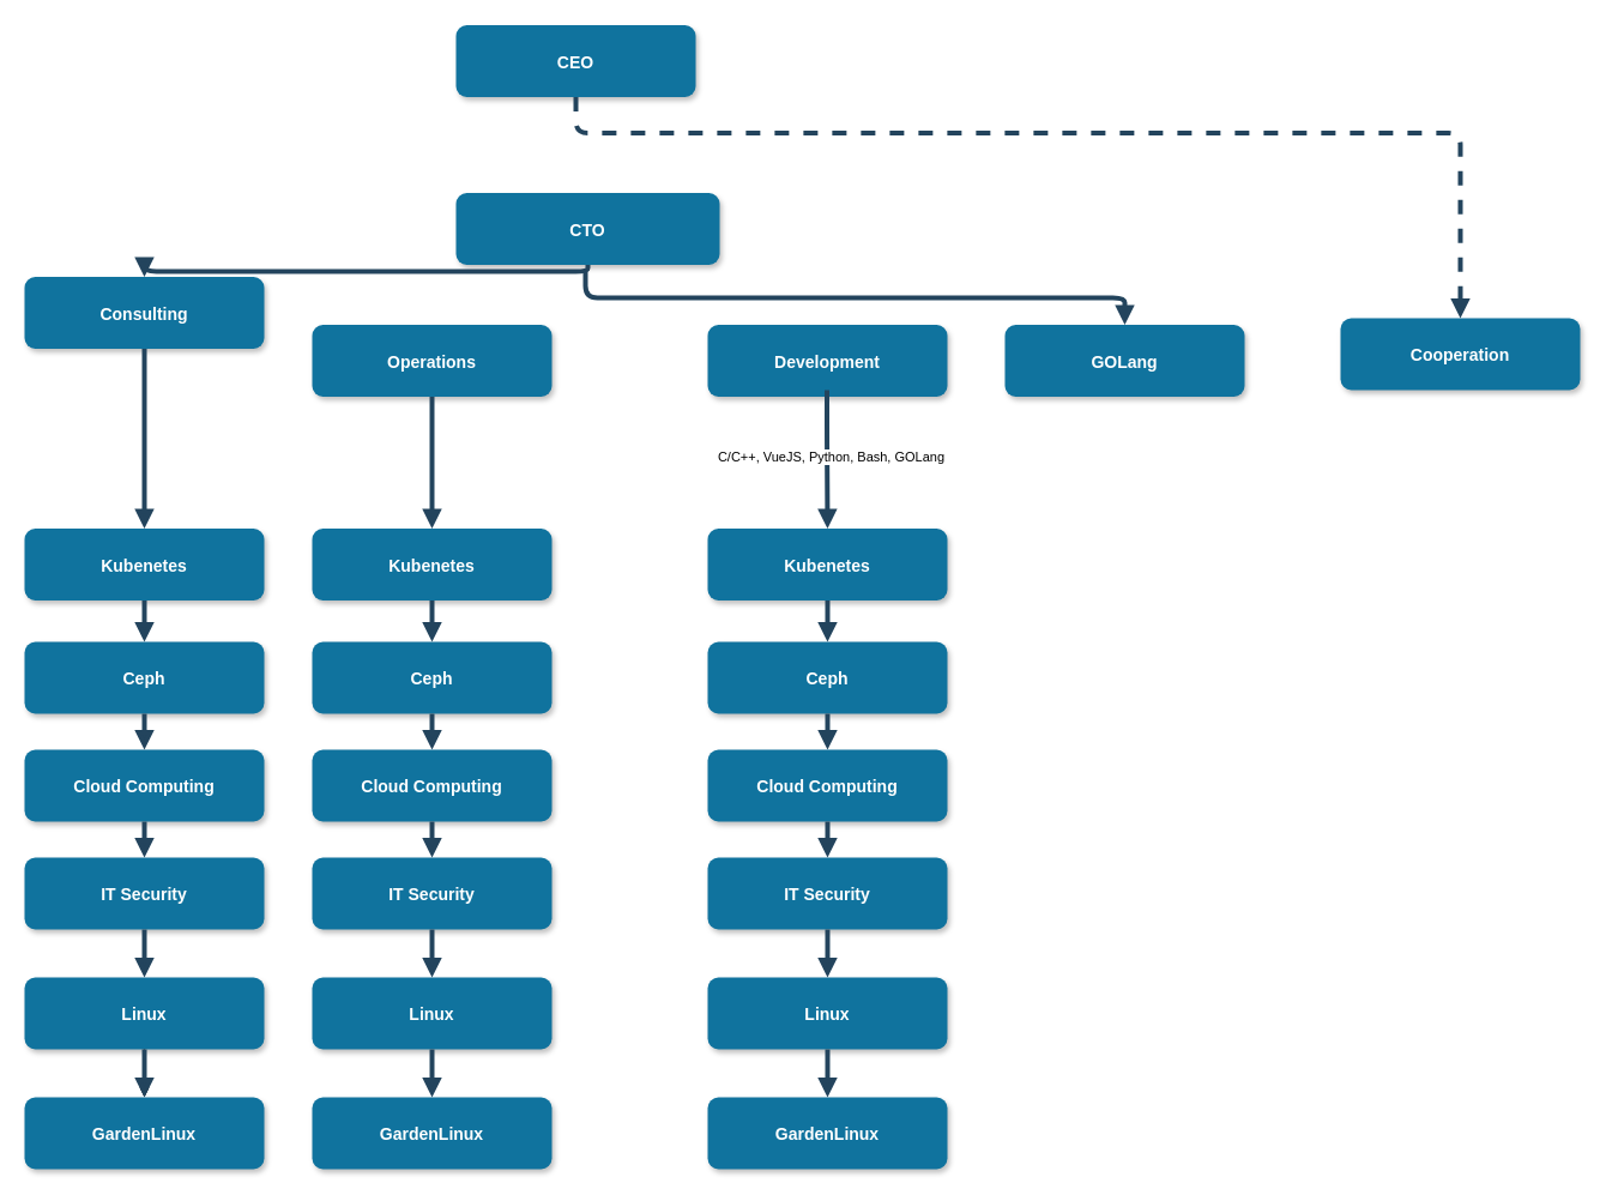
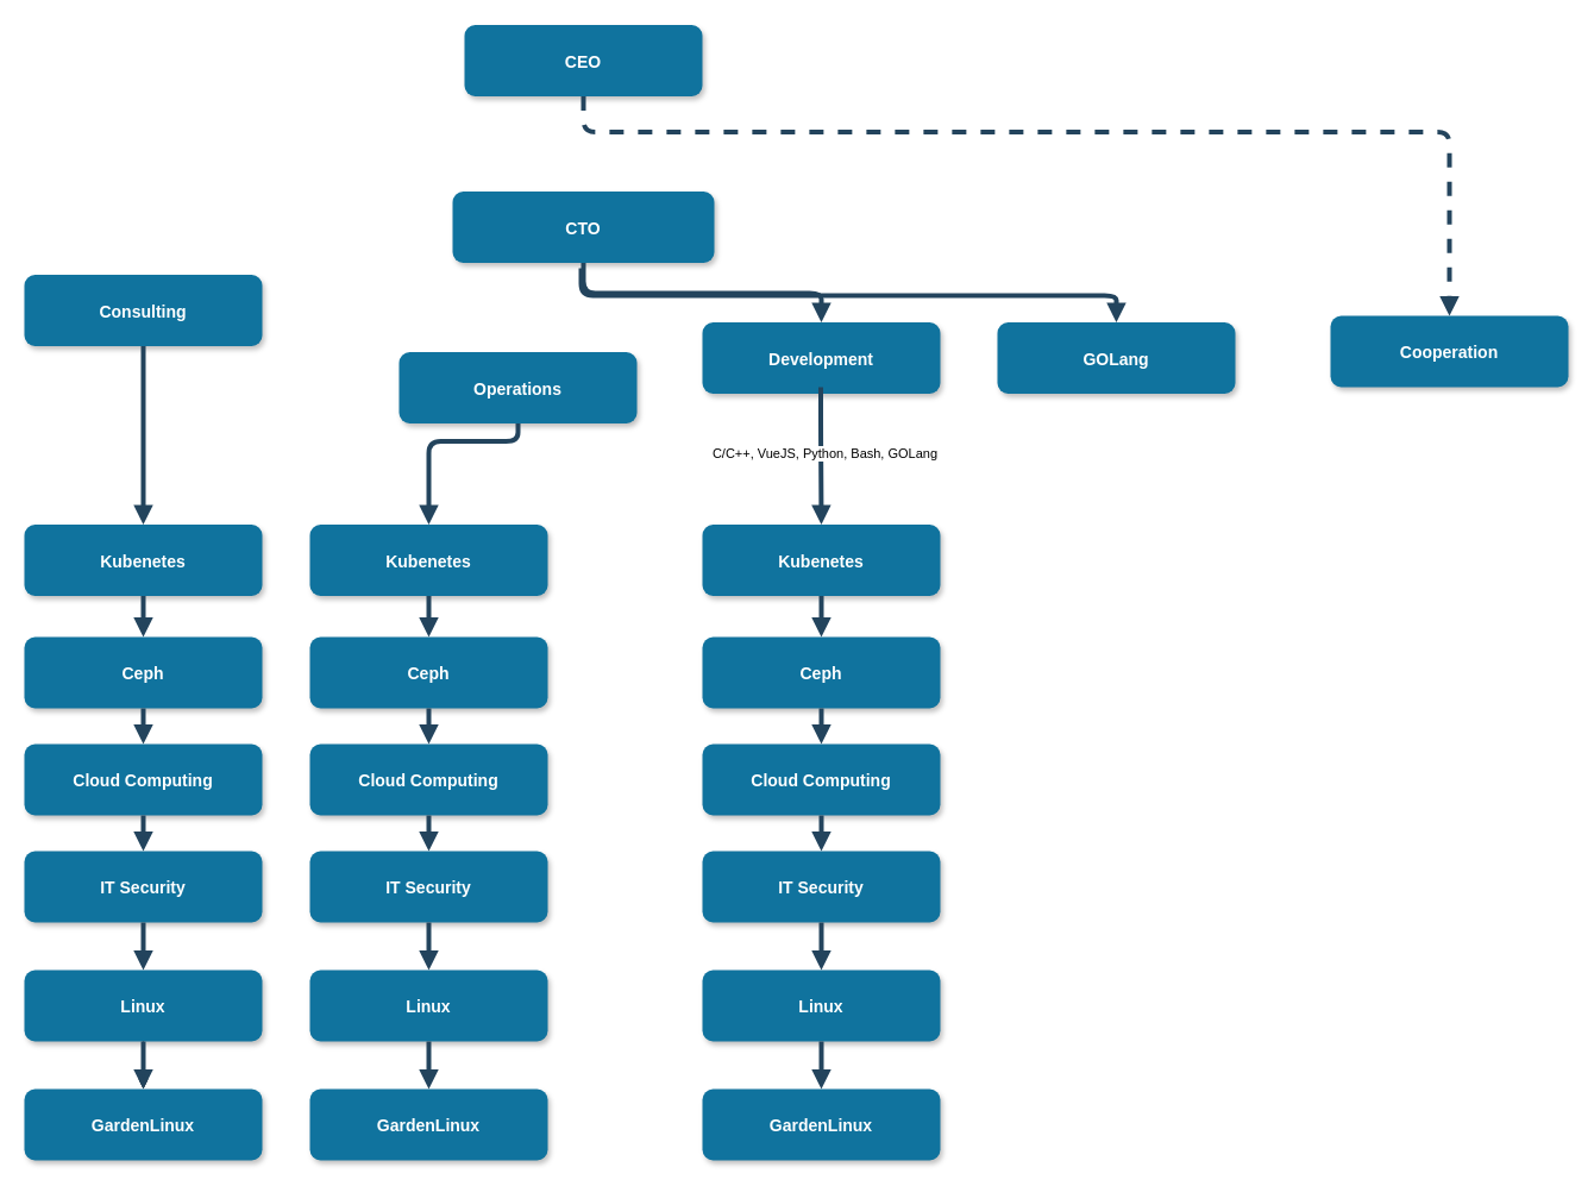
  <mxCell id="0" />
  <mxCell id="1" parent="0" />
- <mxCell id="2" value="CEO" style="rounded=1;fillColor=#10739E;strokeColor=none;shadow=1;gradientColor=none;fontStyle=1;fontColor=#FFFFFF;fontSize=14;" parent="1" vertex="1"><mxGeometry x="380" y="20.5" width="200" height="60" as="geometry" /></mxCell>
+ <mxCell id="2" value="CEO" style="rounded=1;fillColor=#10739E;strokeColor=none;shadow=1;gradientColor=none;fontStyle=1;fontColor=#FFFFFF;fontSize=14;" parent="1" vertex="1"><mxGeometry x="390" y="20.5" width="200" height="60" as="geometry" /></mxCell>
  <mxCell id="3" value="CTO" style="rounded=1;fillColor=#10739E;strokeColor=none;shadow=1;gradientColor=none;fontStyle=1;fontColor=#FFFFFF;fontSize=14;" parent="1" vertex="1"><mxGeometry x="380" y="160.5" width="220" height="60" as="geometry" /></mxCell>
  <mxCell id="4" value="Consulting" style="rounded=1;fillColor=#10739E;strokeColor=none;shadow=1;gradientColor=none;fontStyle=1;fontColor=#FFFFFF;fontSize=14;" parent="1" vertex="1"><mxGeometry x="20" y="230.5" width="200" height="60" as="geometry" /></mxCell>
- <mxCell id="5" value="Operations" style="rounded=1;fillColor=#10739E;strokeColor=none;shadow=1;gradientColor=none;fontStyle=1;fontColor=#FFFFFF;fontSize=14;" parent="1" vertex="1"><mxGeometry x="260" y="270.5" width="200" height="60" as="geometry" /></mxCell>
+ <mxCell id="5" value="Operations" style="rounded=1;fillColor=#10739E;strokeColor=none;shadow=1;gradientColor=none;fontStyle=1;fontColor=#FFFFFF;fontSize=14;" parent="1" vertex="1"><mxGeometry x="335" y="295.5" width="200" height="60" as="geometry" /></mxCell>
  <mxCell id="6" value="Development" style="rounded=1;fillColor=#10739E;strokeColor=none;shadow=1;gradientColor=none;fontStyle=1;fontColor=#FFFFFF;fontSize=14;" parent="1" vertex="1"><mxGeometry x="590" y="270.5" width="200" height="60" as="geometry" /></mxCell>
  <mxCell id="7" value="Cooperation" style="rounded=1;fillColor=#10739E;strokeColor=none;shadow=1;gradientColor=none;fontStyle=1;fontColor=#FFFFFF;fontSize=14;" parent="1" vertex="1"><mxGeometry x="1118" y="265" width="200" height="60" as="geometry" /></mxCell>
  <mxCell id="8" value="Kubenetes" style="rounded=1;fillColor=#10739E;strokeColor=none;shadow=1;gradientColor=none;fontStyle=1;fontColor=#FFFFFF;fontSize=14;" parent="1" vertex="1"><mxGeometry x="20" y="440.5" width="200" height="60" as="geometry" /></mxCell>
  <mxCell id="9" value="Ceph" style="rounded=1;fillColor=#10739E;strokeColor=none;shadow=1;gradientColor=none;fontStyle=1;fontColor=#FFFFFF;fontSize=14;" parent="1" vertex="1"><mxGeometry x="20" y="535" width="200" height="60" as="geometry" /></mxCell>
  <mxCell id="10" value="Cloud Computing" style="rounded=1;fillColor=#10739E;strokeColor=none;shadow=1;gradientColor=none;fontStyle=1;fontColor=#FFFFFF;fontSize=14;" parent="1" vertex="1"><mxGeometry x="20" y="625" width="200" height="60" as="geometry" /></mxCell>
  <mxCell id="11" value="IT Security" style="rounded=1;fillColor=#10739E;strokeColor=none;shadow=1;gradientColor=none;fontStyle=1;fontColor=#FFFFFF;fontSize=14;" parent="1" vertex="1"><mxGeometry x="20" y="715" width="200" height="60" as="geometry" /></mxCell>
  <mxCell id="12" value="" style="edgeStyle=orthogonalEdgeStyle;rounded=0;orthogonalLoop=1;jettySize=auto;html=1;" parent="1" source="13" target="44" edge="1"><mxGeometry relative="1" as="geometry" /></mxCell>
  <mxCell id="13" value="Linux" style="rounded=1;fillColor=#10739E;strokeColor=none;shadow=1;gradientColor=none;fontStyle=1;fontColor=#FFFFFF;fontSize=14;" parent="1" vertex="1"><mxGeometry x="20" y="815" width="200" height="60" as="geometry" /></mxCell>
- <mxCell id="14" value="" style="edgeStyle=elbowEdgeStyle;elbow=vertical;strokeWidth=4;endArrow=block;endFill=1;fontStyle=1;strokeColor=#23445D;" parent="1" source="3" target="4" edge="1"><mxGeometry x="22" y="165.5" width="100" height="100" as="geometry"><mxPoint x="-260" y="80.5" as="sourcePoint" /><mxPoint x="-160" y="-19.5" as="targetPoint" /></mxGeometry></mxCell>
+ <mxCell id="14" value="" style="edgeStyle=elbowEdgeStyle;elbow=vertical;strokeWidth=4;endArrow=block;endFill=1;fontStyle=1;strokeColor=#23445D;" parent="1" source="3" target="6" edge="1"><mxGeometry x="22" y="165.5" width="100" height="100" as="geometry"><mxPoint x="-260" y="80.5" as="sourcePoint" /><mxPoint x="-160" y="-19.5" as="targetPoint" /></mxGeometry></mxCell>
  <mxCell id="15" value="" style="edgeStyle=elbowEdgeStyle;elbow=vertical;strokeWidth=4;endArrow=block;endFill=1;fontStyle=1;dashed=1;strokeColor=#23445D;" parent="1" source="2" target="7" edge="1"><mxGeometry x="22" y="165.5" width="100" height="100" as="geometry"><mxPoint x="-260" y="80.5" as="sourcePoint" /><mxPoint x="-160" y="-19.5" as="targetPoint" /><Array as="points"><mxPoint x="780" y="110.5" /></Array></mxGeometry></mxCell>
  <mxCell id="16" value="" style="edgeStyle=elbowEdgeStyle;elbow=vertical;strokeWidth=4;endArrow=block;endFill=1;fontStyle=1;strokeColor=#23445D;exitX=0.5;exitY=1;exitDx=0;exitDy=0;" parent="1" source="4" target="8" edge="1"><mxGeometry x="22" y="165.5" width="100" height="100" as="geometry"><mxPoint x="-260" y="80.5" as="sourcePoint" /><mxPoint x="-160" y="-19.5" as="targetPoint" /><Array as="points"><mxPoint x="120" y="405" /></Array></mxGeometry></mxCell>
  <mxCell id="17" value="" style="edgeStyle=elbowEdgeStyle;elbow=vertical;strokeWidth=4;endArrow=block;endFill=1;fontStyle=1;strokeColor=#23445D;" parent="1" source="8" target="9" edge="1"><mxGeometry x="62" y="165.5" width="100" height="100" as="geometry"><mxPoint x="-220" y="80.5" as="sourcePoint" /><mxPoint x="-120" y="-19.5" as="targetPoint" /></mxGeometry></mxCell>
  <mxCell id="18" value="" style="edgeStyle=elbowEdgeStyle;elbow=vertical;strokeWidth=4;endArrow=block;endFill=1;fontStyle=1;strokeColor=#23445D;" parent="1" source="9" target="10" edge="1"><mxGeometry x="62" y="175.5" width="100" height="100" as="geometry"><mxPoint x="-220" y="90.5" as="sourcePoint" /><mxPoint x="-120" y="-9.5" as="targetPoint" /></mxGeometry></mxCell>
  <mxCell id="19" value="" style="edgeStyle=elbowEdgeStyle;elbow=vertical;strokeWidth=4;endArrow=block;endFill=1;fontStyle=1;strokeColor=#23445D;" parent="1" source="10" target="11" edge="1"><mxGeometry x="62" y="185.5" width="100" height="100" as="geometry"><mxPoint x="-220" y="100.5" as="sourcePoint" /><mxPoint x="-120" y="0.5" as="targetPoint" /></mxGeometry></mxCell>
  <mxCell id="20" value="" style="edgeStyle=elbowEdgeStyle;elbow=vertical;strokeWidth=4;endArrow=block;endFill=1;fontStyle=1;strokeColor=#23445D;" parent="1" source="11" target="13" edge="1"><mxGeometry x="62" y="195.5" width="100" height="100" as="geometry"><mxPoint x="-220" y="110.5" as="sourcePoint" /><mxPoint x="-120" y="10.5" as="targetPoint" /></mxGeometry></mxCell>
  <mxCell id="21" value="" style="edgeStyle=elbowEdgeStyle;elbow=vertical;strokeWidth=4;endArrow=block;endFill=1;fontStyle=1;strokeColor=#23445D;exitX=0.5;exitY=1;exitDx=0;exitDy=0;entryX=0.5;entryY=0;entryDx=0;entryDy=0;" parent="1" source="5" target="24" edge="1"><mxGeometry x="22" y="165.5" width="100" height="100" as="geometry"><mxPoint x="-260" y="80.5" as="sourcePoint" /><mxPoint x="360" y="431" as="targetPoint" /><Array as="points"><mxPoint x="370" y="370.5" /></Array></mxGeometry></mxCell>
  <mxCell id="22" value="GOLang" style="rounded=1;fillColor=#10739E;strokeColor=none;shadow=1;gradientColor=none;fontStyle=1;fontColor=#FFFFFF;fontSize=14;" parent="1" vertex="1"><mxGeometry x="838" y="270.5" width="200" height="60" as="geometry" /></mxCell>
  <mxCell id="23" value="" style="edgeStyle=elbowEdgeStyle;elbow=vertical;strokeWidth=4;endArrow=block;endFill=1;fontStyle=1;strokeColor=#23445D;entryX=0.5;entryY=0;entryDx=0;entryDy=0;" parent="1" target="22" edge="1"><mxGeometry x="32" y="175.5" width="100" height="100" as="geometry"><mxPoint x="488" y="225" as="sourcePoint" /><mxPoint x="700" y="280.5" as="targetPoint" /></mxGeometry></mxCell>
  <mxCell id="24" value="Kubenetes" style="rounded=1;fillColor=#10739E;strokeColor=none;shadow=1;gradientColor=none;fontStyle=1;fontColor=#FFFFFF;fontSize=14;" parent="1" vertex="1"><mxGeometry x="260" y="440.5" width="200" height="60" as="geometry" /></mxCell>
  <mxCell id="25" value="Ceph" style="rounded=1;fillColor=#10739E;strokeColor=none;shadow=1;gradientColor=none;fontStyle=1;fontColor=#FFFFFF;fontSize=14;" parent="1" vertex="1"><mxGeometry x="260" y="535" width="200" height="60" as="geometry" /></mxCell>
  <mxCell id="26" value="Cloud Computing" style="rounded=1;fillColor=#10739E;strokeColor=none;shadow=1;gradientColor=none;fontStyle=1;fontColor=#FFFFFF;fontSize=14;" parent="1" vertex="1"><mxGeometry x="260" y="625" width="200" height="60" as="geometry" /></mxCell>
  <mxCell id="27" value="IT Security" style="rounded=1;fillColor=#10739E;strokeColor=none;shadow=1;gradientColor=none;fontStyle=1;fontColor=#FFFFFF;fontSize=14;" parent="1" vertex="1"><mxGeometry x="260" y="715" width="200" height="60" as="geometry" /></mxCell>
  <mxCell id="28" value="Linux" style="rounded=1;fillColor=#10739E;strokeColor=none;shadow=1;gradientColor=none;fontStyle=1;fontColor=#FFFFFF;fontSize=14;" parent="1" vertex="1"><mxGeometry x="260" y="815" width="200" height="60" as="geometry" /></mxCell>
  <mxCell id="29" value="" style="edgeStyle=elbowEdgeStyle;elbow=vertical;strokeWidth=4;endArrow=block;endFill=1;fontStyle=1;strokeColor=#23445D;" parent="1" source="24" target="25" edge="1"><mxGeometry x="302" y="165.5" width="100" height="100" as="geometry"><mxPoint x="20" y="80.5" as="sourcePoint" /><mxPoint x="120" y="-19.5" as="targetPoint" /></mxGeometry></mxCell>
  <mxCell id="30" value="" style="edgeStyle=elbowEdgeStyle;elbow=vertical;strokeWidth=4;endArrow=block;endFill=1;fontStyle=1;strokeColor=#23445D;" parent="1" source="25" target="26" edge="1"><mxGeometry x="302" y="175.5" width="100" height="100" as="geometry"><mxPoint x="20" y="90.5" as="sourcePoint" /><mxPoint x="120" y="-9.5" as="targetPoint" /></mxGeometry></mxCell>
  <mxCell id="31" value="" style="edgeStyle=elbowEdgeStyle;elbow=vertical;strokeWidth=4;endArrow=block;endFill=1;fontStyle=1;strokeColor=#23445D;" parent="1" source="26" target="27" edge="1"><mxGeometry x="302" y="185.5" width="100" height="100" as="geometry"><mxPoint x="20" y="100.5" as="sourcePoint" /><mxPoint x="120" y="0.5" as="targetPoint" /></mxGeometry></mxCell>
  <mxCell id="32" value="" style="edgeStyle=elbowEdgeStyle;elbow=vertical;strokeWidth=4;endArrow=block;endFill=1;fontStyle=1;strokeColor=#23445D;" parent="1" source="27" target="28" edge="1"><mxGeometry x="302" y="195.5" width="100" height="100" as="geometry"><mxPoint x="20" y="110.5" as="sourcePoint" /><mxPoint x="120" y="10.5" as="targetPoint" /></mxGeometry></mxCell>
  <mxCell id="33" value="Kubenetes" style="rounded=1;fillColor=#10739E;strokeColor=none;shadow=1;gradientColor=none;fontStyle=1;fontColor=#FFFFFF;fontSize=14;" parent="1" vertex="1"><mxGeometry x="590" y="440.5" width="200" height="60" as="geometry" /></mxCell>
  <mxCell id="34" value="Ceph" style="rounded=1;fillColor=#10739E;strokeColor=none;shadow=1;gradientColor=none;fontStyle=1;fontColor=#FFFFFF;fontSize=14;" parent="1" vertex="1"><mxGeometry x="590" y="535" width="200" height="60" as="geometry" /></mxCell>
  <mxCell id="35" value="Cloud Computing" style="rounded=1;fillColor=#10739E;strokeColor=none;shadow=1;gradientColor=none;fontStyle=1;fontColor=#FFFFFF;fontSize=14;" parent="1" vertex="1"><mxGeometry x="590" y="625" width="200" height="60" as="geometry" /></mxCell>
  <mxCell id="36" value="IT Security" style="rounded=1;fillColor=#10739E;strokeColor=none;shadow=1;gradientColor=none;fontStyle=1;fontColor=#FFFFFF;fontSize=14;" parent="1" vertex="1"><mxGeometry x="590" y="715" width="200" height="60" as="geometry" /></mxCell>
  <mxCell id="37" value="Linux" style="rounded=1;fillColor=#10739E;strokeColor=none;shadow=1;gradientColor=none;fontStyle=1;fontColor=#FFFFFF;fontSize=14;" parent="1" vertex="1"><mxGeometry x="590" y="815" width="200" height="60" as="geometry" /></mxCell>
  <mxCell id="38" value="" style="edgeStyle=elbowEdgeStyle;elbow=vertical;strokeWidth=4;endArrow=block;endFill=1;fontStyle=1;strokeColor=#23445D;" parent="1" source="33" target="34" edge="1"><mxGeometry x="632" y="165.5" width="100" height="100" as="geometry"><mxPoint x="350" y="80.5" as="sourcePoint" /><mxPoint x="450" y="-19.5" as="targetPoint" /></mxGeometry></mxCell>
  <mxCell id="39" value="" style="edgeStyle=elbowEdgeStyle;elbow=vertical;strokeWidth=4;endArrow=block;endFill=1;fontStyle=1;strokeColor=#23445D;" parent="1" source="34" target="35" edge="1"><mxGeometry x="632" y="175.5" width="100" height="100" as="geometry"><mxPoint x="350" y="90.5" as="sourcePoint" /><mxPoint x="450" y="-9.5" as="targetPoint" /></mxGeometry></mxCell>
  <mxCell id="40" value="" style="edgeStyle=elbowEdgeStyle;elbow=vertical;strokeWidth=4;endArrow=block;endFill=1;fontStyle=1;strokeColor=#23445D;" parent="1" source="35" target="36" edge="1"><mxGeometry x="632" y="185.5" width="100" height="100" as="geometry"><mxPoint x="350" y="100.5" as="sourcePoint" /><mxPoint x="450" y="0.5" as="targetPoint" /></mxGeometry></mxCell>
  <mxCell id="41" value="" style="edgeStyle=elbowEdgeStyle;elbow=vertical;strokeWidth=4;endArrow=block;endFill=1;fontStyle=1;strokeColor=#23445D;" parent="1" source="36" target="37" edge="1"><mxGeometry x="632" y="195.5" width="100" height="100" as="geometry"><mxPoint x="350" y="110.5" as="sourcePoint" /><mxPoint x="450" y="10.5" as="targetPoint" /></mxGeometry></mxCell>
  <mxCell id="42" value="" style="edgeStyle=elbowEdgeStyle;elbow=vertical;strokeWidth=4;endArrow=block;endFill=1;fontStyle=1;strokeColor=#23445D;exitX=0.5;exitY=1;exitDx=0;exitDy=0;entryX=0.5;entryY=0;entryDx=0;entryDy=0;" parent="1" target="33" edge="1"><mxGeometry x="351.5" y="160" width="100" height="100" as="geometry"><mxPoint x="689.5" y="325" as="sourcePoint" /><mxPoint x="689.5" y="435" as="targetPoint" /><Array as="points"><mxPoint x="1047.5" y="359.5" /></Array></mxGeometry></mxCell>
  <mxCell id="43" value="C/C++, VueJS, Python, Bash, GOLang" style="edgeLabel;html=1;align=center;verticalAlign=middle;resizable=0;points=[];" vertex="1" connectable="0" parent="42"><mxGeometry relative="1" as="geometry"><mxPoint x="2" y="-2" as="offset" /></mxGeometry></mxCell>
  <mxCell id="44" value="GardenLinux" style="rounded=1;fillColor=#10739E;strokeColor=none;shadow=1;gradientColor=none;fontStyle=1;fontColor=#FFFFFF;fontSize=14;" parent="1" vertex="1"><mxGeometry x="20" y="915" width="200" height="60" as="geometry" /></mxCell>
  <mxCell id="45" value="" style="edgeStyle=elbowEdgeStyle;elbow=vertical;strokeWidth=4;endArrow=block;endFill=1;fontStyle=1;strokeColor=#23445D;" parent="1" target="44" edge="1"><mxGeometry x="62" y="295.5" width="100" height="100" as="geometry"><mxPoint x="120" y="875" as="sourcePoint" /><mxPoint x="-120" y="110.5" as="targetPoint" /></mxGeometry></mxCell>
  <mxCell id="46" value="GardenLinux" style="rounded=1;fillColor=#10739E;strokeColor=none;shadow=1;gradientColor=none;fontStyle=1;fontColor=#FFFFFF;fontSize=14;" parent="1" vertex="1"><mxGeometry x="260" y="915" width="200" height="60" as="geometry" /></mxCell>
  <mxCell id="47" value="" style="edgeStyle=elbowEdgeStyle;elbow=vertical;strokeWidth=4;endArrow=block;endFill=1;fontStyle=1;strokeColor=#23445D;" parent="1" target="46" edge="1"><mxGeometry x="302" y="295.5" width="100" height="100" as="geometry"><mxPoint x="360" y="875" as="sourcePoint" /><mxPoint x="120" y="110.5" as="targetPoint" /></mxGeometry></mxCell>
  <mxCell id="48" value="GardenLinux" style="rounded=1;fillColor=#10739E;strokeColor=none;shadow=1;gradientColor=none;fontStyle=1;fontColor=#FFFFFF;fontSize=14;" parent="1" vertex="1"><mxGeometry x="590" y="915" width="200" height="60" as="geometry" /></mxCell>
  <mxCell id="49" value="" style="edgeStyle=elbowEdgeStyle;elbow=vertical;strokeWidth=4;endArrow=block;endFill=1;fontStyle=1;strokeColor=#23445D;" parent="1" target="48" edge="1"><mxGeometry x="632" y="295.5" width="100" height="100" as="geometry"><mxPoint x="690" y="875" as="sourcePoint" /><mxPoint x="450" y="110.5" as="targetPoint" /></mxGeometry></mxCell>
